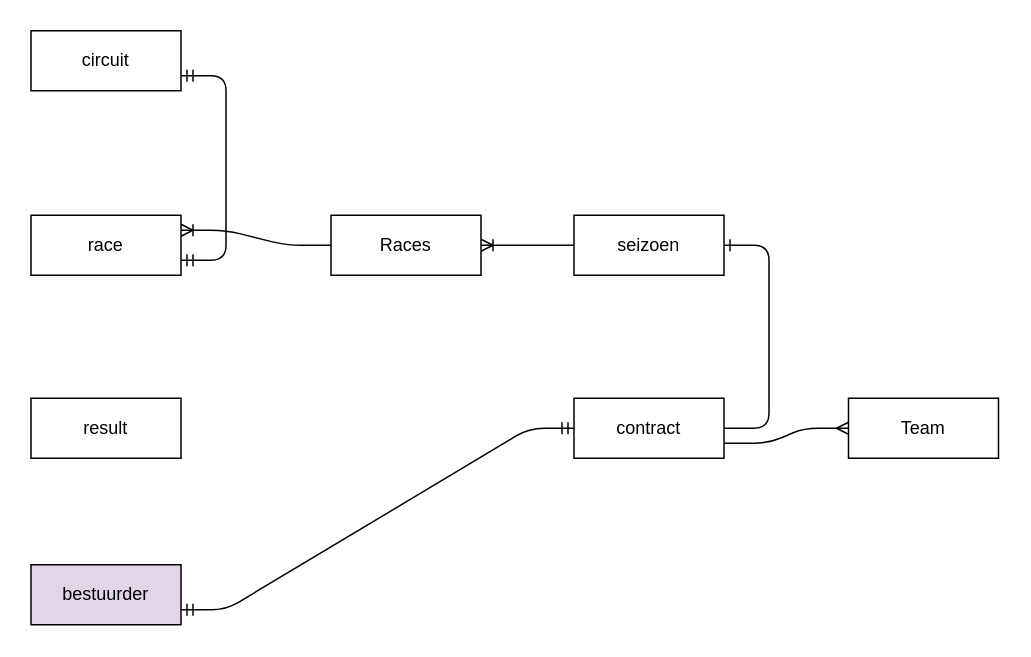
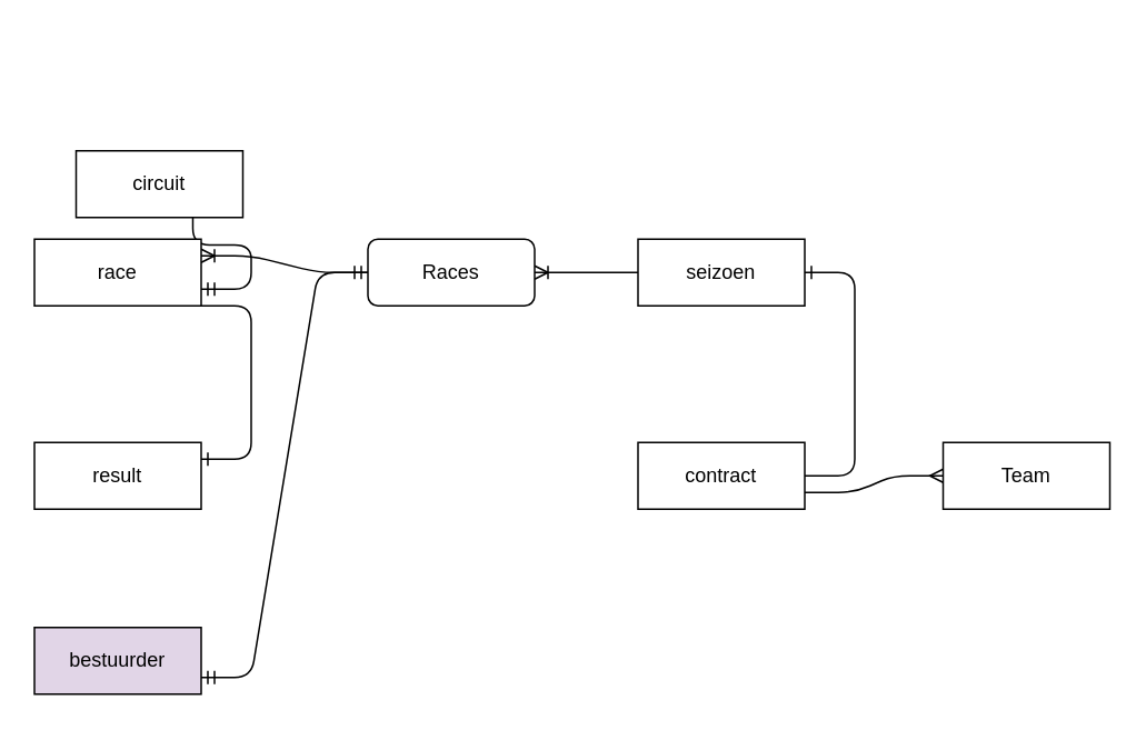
  <mxCell id="0" />
  <mxCell id="1" parent="0" />
  <mxCell id="2" value="" style="edgeStyle=entityRelationEdgeStyle;fontSize=12;html=1;endArrow=ERoneToMany;entryX=1;entryY=0.5;entryDx=0;entryDy=0;exitX=0;exitY=0.5;exitDx=0;exitDy=0;" edge="1" parent="1" source="12" target="11"><mxGeometry width="100" height="100" relative="1" as="geometry"><mxPoint x="479" y="235" as="sourcePoint" /><mxPoint x="413" y="265" as="targetPoint" /></mxGeometry></mxCell>
- <mxCell id="3" value="" style="edgeStyle=entityRelationEdgeStyle;fontSize=12;html=1;endArrow=ERmandOne;startArrow=ERmandOne;exitX=1;exitY=0.75;exitDx=0;exitDy=0;entryX=0;entryY=0.5;entryDx=0;entryDy=0;" edge="1" parent="1" source="14" target="15"><mxGeometry width="100" height="100" relative="1" as="geometry"><mxPoint x="128" y="664" as="sourcePoint" /><mxPoint x="424" y="580" as="targetPoint" /></mxGeometry></mxCell>
+ <mxCell id="3" value="" style="edgeStyle=entityRelationEdgeStyle;fontSize=12;html=1;endArrow=ERmandOne;startArrow=ERmandOne;exitX=1;exitY=0.75;exitDx=0;exitDy=0;" edge="1" parent="1" source="14" target="11"><mxGeometry width="100" height="100" relative="1" as="geometry"><mxPoint x="128" y="664" as="sourcePoint" /><mxPoint x="424" y="580" as="targetPoint" /></mxGeometry></mxCell>
  <mxCell id="4" value="" style="edgeStyle=entityRelationEdgeStyle;fontSize=12;html=1;endArrow=ERmandOne;startArrow=ERmandOne;entryX=1;entryY=0.75;entryDx=0;entryDy=0;exitX=1;exitY=0.75;exitDx=0;exitDy=0;" edge="1" parent="1" source="10" target="9"><mxGeometry width="100" height="100" relative="1" as="geometry"><mxPoint x="125" y="190" as="sourcePoint" /><mxPoint x="121" y="48" as="targetPoint" /></mxGeometry></mxCell>
  <mxCell id="5" value="" style="edgeStyle=entityRelationEdgeStyle;fontSize=12;html=1;endArrow=ERoneToMany;exitX=0;exitY=0.5;exitDx=0;exitDy=0;entryX=1;entryY=0.25;entryDx=0;entryDy=0;" edge="1" parent="1" source="11" target="10"><mxGeometry width="100" height="100" relative="1" as="geometry"><mxPoint x="233" y="235" as="sourcePoint" /><mxPoint x="125" y="175" as="targetPoint" /></mxGeometry></mxCell>
+ <mxCell id="6" value="" style="edgeStyle=entityRelationEdgeStyle;fontSize=12;html=1;endArrow=ERone;endFill=1;entryX=1;entryY=0.25;entryDx=0;entryDy=0;exitX=1;exitY=1;exitDx=0;exitDy=0;" edge="1" parent="1" source="10" target="13"><mxGeometry width="100" height="100" relative="1" as="geometry"><mxPoint x="126.62" y="222.64" as="sourcePoint" /><mxPoint x="128" y="414" as="targetPoint" /></mxGeometry></mxCell>
  <mxCell id="7" value="" style="edgeStyle=entityRelationEdgeStyle;fontSize=12;html=1;endArrow=ERone;endFill=1;exitX=1;exitY=0.5;exitDx=0;exitDy=0;" edge="1" parent="1" source="15" target="12"><mxGeometry width="100" height="100" relative="1" as="geometry"><mxPoint x="604" y="553" as="sourcePoint" /><mxPoint x="659" y="205" as="targetPoint" /></mxGeometry></mxCell>
  <mxCell id="8" value="" style="edgeStyle=entityRelationEdgeStyle;fontSize=12;html=1;endArrow=ERmany;exitX=1;exitY=0.75;exitDx=0;exitDy=0;entryX=0;entryY=0.5;entryDx=0;entryDy=0;" edge="1" parent="1" source="15" target="16"><mxGeometry width="100" height="100" relative="1" as="geometry"><mxPoint x="604" y="463" as="sourcePoint" /><mxPoint x="722" y="435" as="targetPoint" /></mxGeometry></mxCell>
- <mxCell id="9" value="circuit" style="whiteSpace=wrap;html=1;align=center;" vertex="1" parent="1"><mxGeometry x="20" y="20" width="100" height="40" as="geometry" /></mxCell>
+ <mxCell id="9" value="circuit" style="whiteSpace=wrap;html=1;align=center;" vertex="1" parent="1"><mxGeometry x="45" y="90" width="100" height="40" as="geometry" /></mxCell>
  <mxCell id="10" value="race" style="whiteSpace=wrap;html=1;align=center;" vertex="1" parent="1"><mxGeometry x="20" y="143" width="100" height="40" as="geometry" /></mxCell>
- <mxCell id="11" value="Races" style="whiteSpace=wrap;html=1;align=center;" vertex="1" parent="1"><mxGeometry x="220" y="143" width="100" height="40" as="geometry" /></mxCell>
+ <mxCell id="11" value="Races" style="whiteSpace=wrap;html=1;align=center;rounded=1;" vertex="1" parent="1"><mxGeometry x="220" y="143" width="100" height="40" as="geometry" /></mxCell>
  <mxCell id="12" value="seizoen" style="whiteSpace=wrap;html=1;align=center;" vertex="1" parent="1"><mxGeometry x="382" y="143" width="100" height="40" as="geometry" /></mxCell>
  <mxCell id="13" value="result" style="whiteSpace=wrap;html=1;align=center;" vertex="1" parent="1"><mxGeometry x="20" y="265" width="100" height="40" as="geometry" /></mxCell>
  <mxCell id="14" value="bestuurder" style="whiteSpace=wrap;html=1;align=center;fillColor=#e1d5e7;" vertex="1" parent="1"><mxGeometry x="20" y="376" width="100" height="40" as="geometry" /></mxCell>
  <mxCell id="15" value="contract" style="whiteSpace=wrap;html=1;align=center;" vertex="1" parent="1"><mxGeometry x="382" y="265" width="100" height="40" as="geometry" /></mxCell>
  <mxCell id="16" value="Team" style="whiteSpace=wrap;html=1;align=center;" vertex="1" parent="1"><mxGeometry x="565" y="265" width="100" height="40" as="geometry" /></mxCell>
